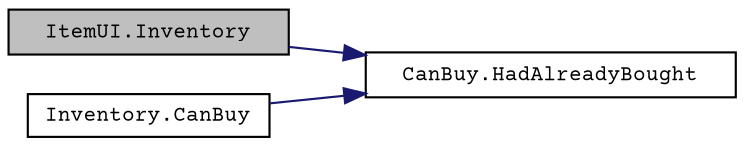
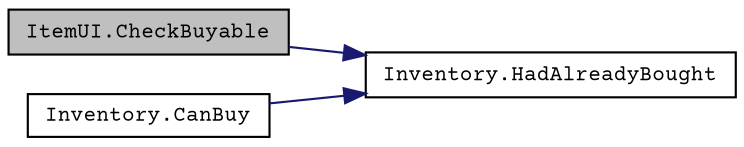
  digraph {
    fontname="Courier Prime"
    rankdir=LR
    node [color=black fillcolor=white fontname="Courier Prime" fontsize=10 shape=record style=filled]
    edge [color=midnightblue fontname="Courier Prime" fontsize=10 labelfontname=Helvetica labelfontsize=10 style=solid]
-   n1 [fillcolor=grey75 fontcolor=black height=0.2 label="ItemUI.Inventory" width=0.4]
-   n2 [height=0.2 label="CanBuy.HadAlreadyBought" width=0.4]
+   n1 [fillcolor=grey75 fontcolor=black height=0.2 label="ItemUI.CheckBuyable" width=0.4]
+   n2 [height=0.2 label="Inventory.HadAlreadyBought" width=0.4]
    n3 [height=0.2 label="Inventory.CanBuy" width=0.4]
    n1 -> n2
    n3 -> n2
  }
